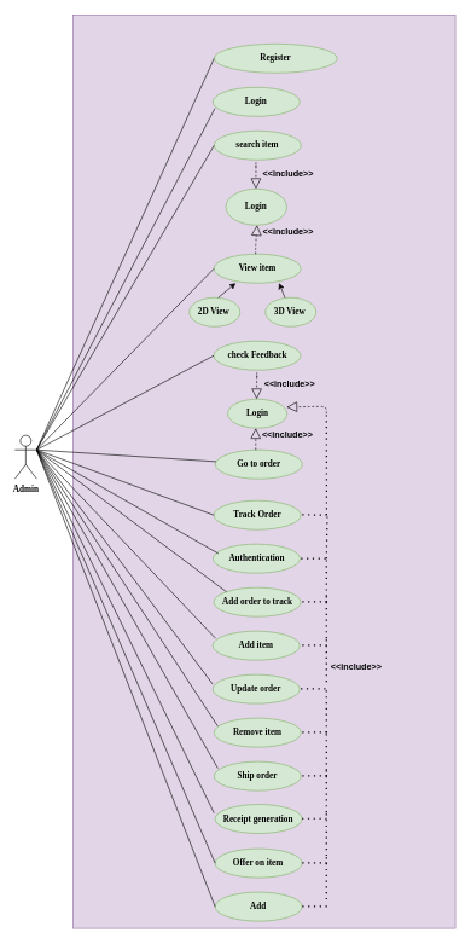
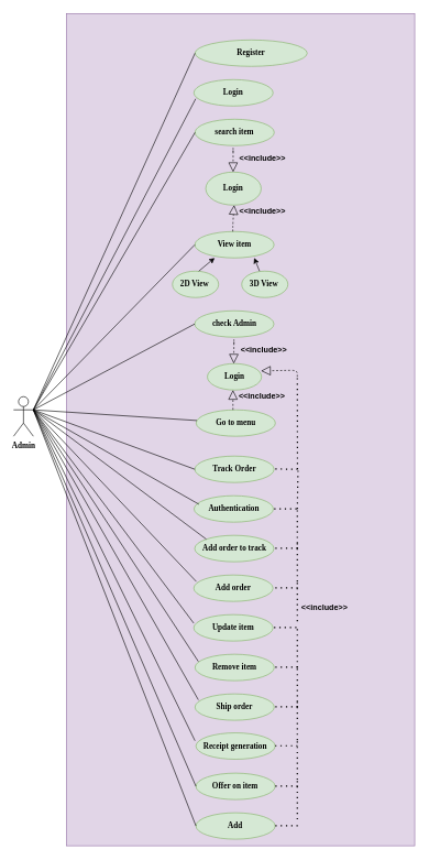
  <mxCell id="0" />
  <mxCell id="1" parent="0" />
  <mxCell id="2" value="" style="rounded=0;whiteSpace=wrap;html=1;fillColor=#e1d5e7;strokeColor=#9673a6;" parent="1" vertex="1"><mxGeometry x="100" y="20" width="528" height="1260" as="geometry" /></mxCell>
  <mxCell id="3" value="&lt;b&gt;&lt;font face=&quot;Lucida Console&quot;&gt;Admin&lt;/font&gt;&lt;/b&gt;" style="shape=umlActor;verticalLabelPosition=bottom;verticalAlign=top;html=1;outlineConnect=0;" parent="1" vertex="1"><mxGeometry x="20" y="600" width="30" height="60" as="geometry" /></mxCell>
  <mxCell id="4" value="&lt;b&gt;&lt;font face=&quot;Lucida Console&quot;&gt;Register&lt;/font&gt;&lt;/b&gt;" style="ellipse;whiteSpace=wrap;html=1;fillColor=#d5e8d4;strokeColor=#82b366;" parent="1" vertex="1"><mxGeometry x="295" y="60" width="170" height="40" as="geometry" /></mxCell>
  <mxCell id="5" value="&lt;font face=&quot;Lucida Console&quot;&gt;&lt;b&gt;View item&lt;/b&gt;&lt;/font&gt;" style="ellipse;whiteSpace=wrap;html=1;fillColor=#d5e8d4;strokeColor=#82b366;" parent="1" vertex="1"><mxGeometry x="294.75" y="350" width="120" height="40" as="geometry" /></mxCell>
  <mxCell id="6" value="&lt;font face=&quot;Lucida Console&quot;&gt;&lt;b&gt;2D View&amp;nbsp;&lt;/b&gt;&lt;/font&gt;" style="ellipse;whiteSpace=wrap;html=1;fillColor=#d5e8d4;strokeColor=#82b366;" parent="1" vertex="1"><mxGeometry x="260.75" y="410" width="70" height="40" as="geometry" /></mxCell>
  <mxCell id="7" value="&lt;font face=&quot;Lucida Console&quot;&gt;&lt;b&gt;3D View&amp;nbsp;&lt;/b&gt;&lt;/font&gt;" style="ellipse;whiteSpace=wrap;html=1;fillColor=#d5e8d4;strokeColor=#82b366;" parent="1" vertex="1"><mxGeometry x="365.75" y="410" width="70" height="40" as="geometry" /></mxCell>
- <mxCell id="8" value="&lt;font face=&quot;Lucida Console&quot;&gt;&lt;b&gt;Go to order&lt;/b&gt;&lt;/font&gt;" style="ellipse;whiteSpace=wrap;html=1;fillColor=#d5e8d4;strokeColor=#82b366;" parent="1" vertex="1"><mxGeometry x="296.75" y="620" width="120" height="40" as="geometry" /></mxCell>
- <mxCell id="9" value="&lt;font face=&quot;Lucida Console&quot;&gt;&lt;b&gt;check Feedback&lt;/b&gt;&lt;/font&gt;" style="ellipse;whiteSpace=wrap;html=1;fillColor=#d5e8d4;strokeColor=#82b366;" parent="1" vertex="1"><mxGeometry x="294.5" y="470" width="120" height="40" as="geometry" /></mxCell>
+ <mxCell id="8" value="&lt;font face=&quot;Lucida Console&quot;&gt;&lt;b&gt;Go to menu&lt;/b&gt;&lt;/font&gt;" style="ellipse;whiteSpace=wrap;html=1;fillColor=#d5e8d4;strokeColor=#82b366;" parent="1" vertex="1"><mxGeometry x="296.75" y="620" width="120" height="40" as="geometry" /></mxCell>
+ <mxCell id="9" value="&lt;font face=&quot;Lucida Console&quot;&gt;&lt;b&gt;check Admin&lt;/b&gt;&lt;/font&gt;" style="ellipse;whiteSpace=wrap;html=1;fillColor=#d5e8d4;strokeColor=#82b366;" parent="1" vertex="1"><mxGeometry x="294.5" y="470" width="120" height="40" as="geometry" /></mxCell>
  <mxCell id="10" value="" style="endArrow=classic;html=1;exitX=0.571;exitY=0;exitDx=0;exitDy=0;exitPerimeter=0;" parent="1" source="6" edge="1"><mxGeometry width="50" height="50" relative="1" as="geometry"><mxPoint x="274.75" y="440" as="sourcePoint" /><mxPoint x="324.75" y="390" as="targetPoint" /></mxGeometry></mxCell>
  <mxCell id="11" value="" style="endArrow=classic;html=1;" parent="1" edge="1"><mxGeometry width="50" height="50" relative="1" as="geometry"><mxPoint x="392.75" y="410" as="sourcePoint" /><mxPoint x="384.75" y="390" as="targetPoint" /></mxGeometry></mxCell>
  <mxCell id="12" value="&lt;font face=&quot;Lucida Console&quot;&gt;&lt;b&gt;Login&lt;/b&gt;&lt;/font&gt;" style="ellipse;whiteSpace=wrap;html=1;fillColor=#d5e8d4;strokeColor=#82b366;" parent="1" vertex="1"><mxGeometry x="311.25" y="260" width="84" height="50" as="geometry" /></mxCell>
  <mxCell id="13" value="&lt;font face=&quot;Lucida Console&quot;&gt;&lt;b&gt;search item&lt;/b&gt;&lt;/font&gt;" style="ellipse;whiteSpace=wrap;html=1;fillColor=#d5e8d4;strokeColor=#82b366;" parent="1" vertex="1"><mxGeometry x="295" y="180" width="120" height="40" as="geometry" /></mxCell>
  <mxCell id="14" value="&lt;b&gt;&amp;lt;&amp;lt;include&amp;gt;&amp;gt;&lt;/b&gt;" style="text;html=1;strokeColor=none;fillColor=none;align=center;verticalAlign=middle;whiteSpace=wrap;rounded=0;fontSize=12;rotation=0;" parent="1" vertex="1"><mxGeometry x="380" y="300" width="35" height="40" as="geometry" /></mxCell>
  <mxCell id="15" value="&lt;font face=&quot;Lucida Console&quot;&gt;&lt;b&gt;Login&lt;/b&gt;&lt;/font&gt;" style="ellipse;whiteSpace=wrap;html=1;fillColor=#d5e8d4;strokeColor=#82b366;" parent="1" vertex="1"><mxGeometry x="313.75" y="550" width="82" height="40" as="geometry" /></mxCell>
  <mxCell id="16" value="" style="endArrow=block;dashed=1;endFill=0;endSize=12;html=1;" parent="1" edge="1"><mxGeometry width="160" relative="1" as="geometry"><mxPoint x="352.75" y="230" as="sourcePoint" /><mxPoint x="352.75" y="260" as="targetPoint" /><Array as="points"><mxPoint x="352.75" y="220" /></Array></mxGeometry></mxCell>
  <mxCell id="17" value="" style="endArrow=block;dashed=1;endFill=0;endSize=12;html=1;" parent="1" edge="1"><mxGeometry width="160" relative="1" as="geometry"><mxPoint x="352.25" y="350" as="sourcePoint" /><mxPoint x="354.25" y="310" as="targetPoint" /><Array as="points"><mxPoint x="352.25" y="340" /></Array></mxGeometry></mxCell>
  <mxCell id="18" value="&lt;b&gt;&amp;lt;&amp;lt;include&amp;gt;&amp;gt;&lt;/b&gt;" style="text;html=1;strokeColor=none;fillColor=none;align=center;verticalAlign=middle;whiteSpace=wrap;rounded=0;fontSize=12;rotation=0;" parent="1" vertex="1"><mxGeometry x="380" y="220" width="35" height="40" as="geometry" /></mxCell>
  <mxCell id="19" value="" style="endArrow=block;dashed=1;endFill=0;endSize=12;html=1;" parent="1" edge="1"><mxGeometry width="160" relative="1" as="geometry"><mxPoint x="354" y="520" as="sourcePoint" /><mxPoint x="353.75" y="550" as="targetPoint" /><Array as="points"><mxPoint x="354" y="510" /></Array></mxGeometry></mxCell>
  <mxCell id="20" value="&lt;b&gt;&amp;lt;&amp;lt;include&amp;gt;&amp;gt;&lt;/b&gt;" style="text;html=1;strokeColor=none;fillColor=none;align=center;verticalAlign=middle;whiteSpace=wrap;rounded=0;fontSize=12;rotation=0;" parent="1" vertex="1"><mxGeometry x="381.75" y="510" width="35" height="40" as="geometry" /></mxCell>
  <mxCell id="21" value="" style="endArrow=block;dashed=1;endFill=0;endSize=12;html=1;" parent="1" edge="1"><mxGeometry width="160" relative="1" as="geometry"><mxPoint x="352.5" y="620" as="sourcePoint" /><mxPoint x="352.5" y="590" as="targetPoint" /><Array as="points" /></mxGeometry></mxCell>
  <mxCell id="22" value="&lt;font face=&quot;Lucida Console&quot;&gt;&lt;b&gt;Login&lt;/b&gt;&lt;/font&gt;" style="ellipse;whiteSpace=wrap;html=1;fillColor=#d5e8d4;strokeColor=#82b366;" parent="1" vertex="1"><mxGeometry x="293.25" y="120" width="120" height="40" as="geometry" /></mxCell>
  <mxCell id="23" value="&lt;b&gt;&amp;lt;&amp;lt;include&amp;gt;&amp;gt;&lt;/b&gt;" style="text;html=1;strokeColor=none;fillColor=none;align=center;verticalAlign=middle;whiteSpace=wrap;rounded=0;fontSize=12;rotation=0;" parent="1" vertex="1"><mxGeometry x="378.63" y="580" width="35" height="40" as="geometry" /></mxCell>
  <mxCell id="24" value="&lt;font face=&quot;Lucida Console&quot;&gt;&lt;b&gt;Track Order&lt;/b&gt;&lt;/font&gt;" style="ellipse;whiteSpace=wrap;html=1;fillColor=#d5e8d4;strokeColor=#82b366;" parent="1" vertex="1"><mxGeometry x="294.75" y="690" width="120" height="40" as="geometry" /></mxCell>
  <mxCell id="25" value="" style="endArrow=none;dashed=1;html=1;dashPattern=1 3;strokeWidth=2;" parent="1" edge="1"><mxGeometry width="50" height="50" relative="1" as="geometry"><mxPoint x="416.75" y="709.5" as="sourcePoint" /><mxPoint x="450" y="710" as="targetPoint" /></mxGeometry></mxCell>
  <mxCell id="26" value="" style="endArrow=none;dashed=1;html=1;dashPattern=1 3;strokeWidth=2;" parent="1" edge="1"><mxGeometry width="50" height="50" relative="1" as="geometry"><mxPoint x="450.25" y="710" as="sourcePoint" /><mxPoint x="450" y="570" as="targetPoint" /></mxGeometry></mxCell>
  <mxCell id="27" value="&lt;b&gt;&amp;lt;&amp;lt;include&amp;gt;&amp;gt;&lt;/b&gt;" style="text;html=1;strokeColor=none;fillColor=none;align=center;verticalAlign=middle;whiteSpace=wrap;rounded=0;fontSize=12;rotation=0;" parent="1" vertex="1"><mxGeometry x="474.13" y="900" width="35" height="40" as="geometry" /></mxCell>
  <mxCell id="28" value="&lt;font face=&quot;Lucida Console&quot;&gt;&lt;b&gt;Authentication&lt;/b&gt;&lt;/font&gt;" style="ellipse;whiteSpace=wrap;html=1;fillColor=#d5e8d4;strokeColor=#82b366;" parent="1" vertex="1"><mxGeometry x="293.63" y="750" width="120" height="40" as="geometry" /></mxCell>
  <mxCell id="29" value="&lt;font face=&quot;Lucida Console&quot;&gt;&lt;b&gt;Add order to track&lt;/b&gt;&lt;/font&gt;" style="ellipse;whiteSpace=wrap;html=1;fillColor=#d5e8d4;strokeColor=#82b366;" parent="1" vertex="1"><mxGeometry x="294.5" y="810" width="120" height="40" as="geometry" /></mxCell>
- <mxCell id="30" value="&lt;font face=&quot;Lucida Console&quot;&gt;&lt;b&gt;Add item&lt;/b&gt;&lt;/font&gt;" style="ellipse;whiteSpace=wrap;html=1;fillColor=#d5e8d4;strokeColor=#82b366;" parent="1" vertex="1"><mxGeometry x="293.13" y="870" width="120" height="40" as="geometry" /></mxCell>
+ <mxCell id="30" value="&lt;font face=&quot;Lucida Console&quot;&gt;&lt;b&gt;Add order&lt;/b&gt;&lt;/font&gt;" style="ellipse;whiteSpace=wrap;html=1;fillColor=#d5e8d4;strokeColor=#82b366;" parent="1" vertex="1"><mxGeometry x="293.13" y="870" width="120" height="40" as="geometry" /></mxCell>
  <mxCell id="31" value="&lt;font face=&quot;Lucida Console&quot;&gt;&lt;b&gt;Ship order&lt;/b&gt;&lt;/font&gt;" style="ellipse;whiteSpace=wrap;html=1;fillColor=#d5e8d4;strokeColor=#82b366;" parent="1" vertex="1"><mxGeometry x="295" y="1050" width="120" height="40" as="geometry" /></mxCell>
  <mxCell id="32" value="&lt;font face=&quot;Lucida Console&quot;&gt;&lt;b&gt;Add&lt;/b&gt;&lt;/font&gt;" style="ellipse;whiteSpace=wrap;html=1;fillColor=#d5e8d4;strokeColor=#82b366;" parent="1" vertex="1"><mxGeometry x="296.38" y="1230" width="120" height="40" as="geometry" /></mxCell>
  <mxCell id="33" value="&lt;font face=&quot;Lucida Console&quot;&gt;&lt;b&gt;Receipt generation&lt;/b&gt;&lt;/font&gt;" style="ellipse;whiteSpace=wrap;html=1;fillColor=#d5e8d4;strokeColor=#82b366;" parent="1" vertex="1"><mxGeometry x="296.38" y="1109" width="120" height="40" as="geometry" /></mxCell>
  <mxCell id="34" value="&lt;font face=&quot;Lucida Console&quot;&gt;&lt;b&gt;Offer on item&lt;/b&gt;&lt;/font&gt;" style="ellipse;whiteSpace=wrap;html=1;fillColor=#d5e8d4;strokeColor=#82b366;" parent="1" vertex="1"><mxGeometry x="296.38" y="1170" width="120" height="40" as="geometry" /></mxCell>
  <mxCell id="35" value="&lt;font face=&quot;Lucida Console&quot;&gt;&lt;b&gt;Remove item&lt;/b&gt;&lt;/font&gt;" style="ellipse;whiteSpace=wrap;html=1;fillColor=#d5e8d4;strokeColor=#82b366;" parent="1" vertex="1"><mxGeometry x="295" y="990" width="120" height="40" as="geometry" /></mxCell>
- <mxCell id="36" value="&lt;font face=&quot;Lucida Console&quot;&gt;&lt;b&gt;Update order&lt;/b&gt;&lt;/font&gt;" style="ellipse;whiteSpace=wrap;html=1;fillColor=#d5e8d4;strokeColor=#82b366;" parent="1" vertex="1"><mxGeometry x="293.13" y="930" width="120" height="40" as="geometry" /></mxCell>
+ <mxCell id="36" value="&lt;font face=&quot;Lucida Console&quot;&gt;&lt;b&gt;Update item&lt;/b&gt;&lt;/font&gt;" style="ellipse;whiteSpace=wrap;html=1;fillColor=#d5e8d4;strokeColor=#82b366;" parent="1" vertex="1"><mxGeometry x="293.13" y="930" width="120" height="40" as="geometry" /></mxCell>
  <mxCell id="37" value="" style="endArrow=none;dashed=1;html=1;dashPattern=1 3;strokeWidth=2;" parent="1" edge="1"><mxGeometry width="50" height="50" relative="1" as="geometry"><mxPoint x="415" y="770" as="sourcePoint" /><mxPoint x="450" y="770" as="targetPoint" /></mxGeometry></mxCell>
  <mxCell id="38" value="" style="endArrow=block;dashed=1;endFill=0;endSize=12;html=1;entryX=0.991;entryY=0.275;entryDx=0;entryDy=0;entryPerimeter=0;" parent="1" target="15" edge="1"><mxGeometry width="160" relative="1" as="geometry"><mxPoint x="450" y="570" as="sourcePoint" /><mxPoint x="452" y="530" as="targetPoint" /><Array as="points"><mxPoint x="450" y="560" /></Array></mxGeometry></mxCell>
  <mxCell id="39" value="" style="endArrow=none;dashed=1;html=1;dashPattern=1 3;strokeWidth=2;" parent="1" edge="1"><mxGeometry width="50" height="50" relative="1" as="geometry"><mxPoint x="450" y="770" as="sourcePoint" /><mxPoint x="451.13" y="710" as="targetPoint" /></mxGeometry></mxCell>
  <mxCell id="40" value="" style="endArrow=none;dashed=1;html=1;dashPattern=1 3;strokeWidth=2;" parent="1" edge="1"><mxGeometry width="50" height="50" relative="1" as="geometry"><mxPoint x="450" y="830" as="sourcePoint" /><mxPoint x="450" y="770" as="targetPoint" /></mxGeometry></mxCell>
  <mxCell id="41" value="" style="endArrow=none;dashed=1;html=1;dashPattern=1 3;strokeWidth=2;" parent="1" edge="1"><mxGeometry width="50" height="50" relative="1" as="geometry"><mxPoint x="416.75" y="829.5" as="sourcePoint" /><mxPoint x="451.75" y="829.5" as="targetPoint" /></mxGeometry></mxCell>
  <mxCell id="42" value="" style="endArrow=none;dashed=1;html=1;dashPattern=1 3;strokeWidth=2;" parent="1" edge="1"><mxGeometry width="50" height="50" relative="1" as="geometry"><mxPoint x="416.75" y="889.5" as="sourcePoint" /><mxPoint x="451.75" y="889.5" as="targetPoint" /></mxGeometry></mxCell>
  <mxCell id="43" value="" style="endArrow=none;dashed=1;html=1;dashPattern=1 3;strokeWidth=2;" parent="1" edge="1"><mxGeometry width="50" height="50" relative="1" as="geometry"><mxPoint x="414.75" y="949.5" as="sourcePoint" /><mxPoint x="449.75" y="949.5" as="targetPoint" /></mxGeometry></mxCell>
  <mxCell id="44" value="" style="endArrow=none;dashed=1;html=1;dashPattern=1 3;strokeWidth=2;" parent="1" edge="1"><mxGeometry width="50" height="50" relative="1" as="geometry"><mxPoint x="416.75" y="1009.5" as="sourcePoint" /><mxPoint x="451.75" y="1009.5" as="targetPoint" /></mxGeometry></mxCell>
  <mxCell id="45" value="" style="endArrow=none;dashed=1;html=1;dashPattern=1 3;strokeWidth=2;" parent="1" edge="1"><mxGeometry width="50" height="50" relative="1" as="geometry"><mxPoint x="450" y="880" as="sourcePoint" /><mxPoint x="450" y="820" as="targetPoint" /></mxGeometry></mxCell>
  <mxCell id="46" value="" style="endArrow=none;dashed=1;html=1;dashPattern=1 3;strokeWidth=2;" parent="1" edge="1"><mxGeometry width="50" height="50" relative="1" as="geometry"><mxPoint x="450" y="940" as="sourcePoint" /><mxPoint x="450" y="880" as="targetPoint" /></mxGeometry></mxCell>
  <mxCell id="47" value="" style="endArrow=none;dashed=1;html=1;dashPattern=1 3;strokeWidth=2;" parent="1" edge="1"><mxGeometry width="50" height="50" relative="1" as="geometry"><mxPoint x="450" y="1010" as="sourcePoint" /><mxPoint x="450" y="950" as="targetPoint" /></mxGeometry></mxCell>
  <mxCell id="48" value="" style="endArrow=none;dashed=1;html=1;dashPattern=1 3;strokeWidth=2;" parent="1" edge="1"><mxGeometry width="50" height="50" relative="1" as="geometry"><mxPoint x="416.75" y="1069.5" as="sourcePoint" /><mxPoint x="451.75" y="1069.5" as="targetPoint" /></mxGeometry></mxCell>
  <mxCell id="49" value="" style="endArrow=none;dashed=1;html=1;dashPattern=1 3;strokeWidth=2;" parent="1" edge="1"><mxGeometry width="50" height="50" relative="1" as="geometry"><mxPoint x="416.38" y="1128.5" as="sourcePoint" /><mxPoint x="451.38" y="1128.5" as="targetPoint" /></mxGeometry></mxCell>
  <mxCell id="50" value="" style="endArrow=none;dashed=1;html=1;dashPattern=1 3;strokeWidth=2;" parent="1" edge="1"><mxGeometry width="50" height="50" relative="1" as="geometry"><mxPoint x="416.75" y="1189.5" as="sourcePoint" /><mxPoint x="451.75" y="1189.5" as="targetPoint" /></mxGeometry></mxCell>
  <mxCell id="51" value="" style="endArrow=none;dashed=1;html=1;dashPattern=1 3;strokeWidth=2;" parent="1" edge="1"><mxGeometry width="50" height="50" relative="1" as="geometry"><mxPoint x="416.75" y="1249.5" as="sourcePoint" /><mxPoint x="451.75" y="1249.5" as="targetPoint" /></mxGeometry></mxCell>
  <mxCell id="52" value="" style="endArrow=none;dashed=1;html=1;dashPattern=1 3;strokeWidth=2;" parent="1" edge="1"><mxGeometry width="50" height="50" relative="1" as="geometry"><mxPoint x="450" y="1070" as="sourcePoint" /><mxPoint x="450" y="1010" as="targetPoint" /></mxGeometry></mxCell>
  <mxCell id="53" value="" style="endArrow=none;dashed=1;html=1;dashPattern=1 3;strokeWidth=2;" parent="1" edge="1"><mxGeometry width="50" height="50" relative="1" as="geometry"><mxPoint x="450" y="1120" as="sourcePoint" /><mxPoint x="450" y="1060" as="targetPoint" /></mxGeometry></mxCell>
  <mxCell id="54" value="" style="endArrow=none;dashed=1;html=1;dashPattern=1 3;strokeWidth=2;" parent="1" edge="1"><mxGeometry width="50" height="50" relative="1" as="geometry"><mxPoint x="450" y="1180" as="sourcePoint" /><mxPoint x="450" y="1120" as="targetPoint" /></mxGeometry></mxCell>
  <mxCell id="55" value="" style="endArrow=none;dashed=1;html=1;dashPattern=1 3;strokeWidth=2;" parent="1" edge="1"><mxGeometry width="50" height="50" relative="1" as="geometry"><mxPoint x="450" y="1240" as="sourcePoint" /><mxPoint x="450" y="1180" as="targetPoint" /></mxGeometry></mxCell>
  <mxCell id="56" value="" style="endArrow=none;html=1;entryX=0;entryY=0.5;entryDx=0;entryDy=0;" parent="1" target="4" edge="1"><mxGeometry width="50" height="50" relative="1" as="geometry"><mxPoint x="50" y="620" as="sourcePoint" /><mxPoint x="100" y="570" as="targetPoint" /></mxGeometry></mxCell>
  <mxCell id="57" value="" style="endArrow=none;html=1;entryX=0.023;entryY=0.725;entryDx=0;entryDy=0;entryPerimeter=0;" parent="1" target="22" edge="1"><mxGeometry width="50" height="50" relative="1" as="geometry"><mxPoint x="50" y="620" as="sourcePoint" /><mxPoint x="100" y="570" as="targetPoint" /></mxGeometry></mxCell>
  <mxCell id="58" value="" style="endArrow=none;html=1;entryX=0;entryY=0.5;entryDx=0;entryDy=0;" parent="1" target="13" edge="1"><mxGeometry width="50" height="50" relative="1" as="geometry"><mxPoint x="50" y="620" as="sourcePoint" /><mxPoint x="100" y="570" as="targetPoint" /></mxGeometry></mxCell>
  <mxCell id="59" value="" style="endArrow=none;html=1;entryX=0;entryY=0.5;entryDx=0;entryDy=0;" parent="1" target="5" edge="1"><mxGeometry width="50" height="50" relative="1" as="geometry"><mxPoint x="50" y="620" as="sourcePoint" /><mxPoint x="100" y="570" as="targetPoint" /></mxGeometry></mxCell>
  <mxCell id="60" value="" style="endArrow=none;html=1;entryX=0;entryY=0.5;entryDx=0;entryDy=0;" parent="1" target="9" edge="1"><mxGeometry width="50" height="50" relative="1" as="geometry"><mxPoint x="50" y="620" as="sourcePoint" /><mxPoint x="100" y="570" as="targetPoint" /></mxGeometry></mxCell>
  <mxCell id="61" value="" style="endArrow=none;html=1;" parent="1" source="8" edge="1"><mxGeometry width="50" height="50" relative="1" as="geometry"><mxPoint x="0" y="670" as="sourcePoint" /><mxPoint x="50" y="620" as="targetPoint" /></mxGeometry></mxCell>
  <mxCell id="62" value="" style="endArrow=none;html=1;exitX=0;exitY=0.5;exitDx=0;exitDy=0;" parent="1" source="24" edge="1"><mxGeometry width="50" height="50" relative="1" as="geometry"><mxPoint x="0" y="670" as="sourcePoint" /><mxPoint x="50" y="620" as="targetPoint" /></mxGeometry></mxCell>
  <mxCell id="63" value="" style="endArrow=none;html=1;exitX=0.061;exitY=0.325;exitDx=0;exitDy=0;exitPerimeter=0;" parent="1" source="28" edge="1"><mxGeometry width="50" height="50" relative="1" as="geometry"><mxPoint x="0" y="670" as="sourcePoint" /><mxPoint x="50" y="620" as="targetPoint" /></mxGeometry></mxCell>
  <mxCell id="64" value="" style="endArrow=none;html=1;exitX=0;exitY=0;exitDx=0;exitDy=0;" parent="1" source="29" edge="1"><mxGeometry width="50" height="50" relative="1" as="geometry"><mxPoint x="0" y="670" as="sourcePoint" /><mxPoint x="50" y="620" as="targetPoint" /></mxGeometry></mxCell>
  <mxCell id="65" value="" style="endArrow=none;html=1;exitX=0.032;exitY=0.25;exitDx=0;exitDy=0;exitPerimeter=0;" parent="1" source="30" edge="1"><mxGeometry width="50" height="50" relative="1" as="geometry"><mxPoint x="0" y="670" as="sourcePoint" /><mxPoint x="50" y="620" as="targetPoint" /></mxGeometry></mxCell>
  <mxCell id="66" value="" style="endArrow=none;html=1;exitX=-0.001;exitY=0.325;exitDx=0;exitDy=0;exitPerimeter=0;" parent="1" source="36" edge="1"><mxGeometry width="50" height="50" relative="1" as="geometry"><mxPoint x="0" y="670" as="sourcePoint" /><mxPoint x="50" y="620" as="targetPoint" /></mxGeometry></mxCell>
  <mxCell id="67" value="" style="endArrow=none;html=1;exitX=0.042;exitY=0.275;exitDx=0;exitDy=0;exitPerimeter=0;" parent="1" source="35" edge="1"><mxGeometry width="50" height="50" relative="1" as="geometry"><mxPoint x="0" y="670" as="sourcePoint" /><mxPoint x="50" y="620" as="targetPoint" /></mxGeometry></mxCell>
  <mxCell id="68" value="" style="endArrow=none;html=1;exitX=0.042;exitY=0.225;exitDx=0;exitDy=0;exitPerimeter=0;" parent="1" source="31" edge="1"><mxGeometry width="50" height="50" relative="1" as="geometry"><mxPoint x="0" y="670" as="sourcePoint" /><mxPoint x="50" y="620" as="targetPoint" /></mxGeometry></mxCell>
  <mxCell id="69" value="" style="endArrow=none;html=1;exitX=-0.012;exitY=0.3;exitDx=0;exitDy=0;exitPerimeter=0;" parent="1" source="33" edge="1"><mxGeometry width="50" height="50" relative="1" as="geometry"><mxPoint x="0" y="670" as="sourcePoint" /><mxPoint x="50" y="620" as="targetPoint" /></mxGeometry></mxCell>
  <mxCell id="70" value="" style="endArrow=none;html=1;exitX=0;exitY=0.5;exitDx=0;exitDy=0;" parent="1" source="34" edge="1"><mxGeometry width="50" height="50" relative="1" as="geometry"><mxPoint x="0" y="670" as="sourcePoint" /><mxPoint x="50" y="620" as="targetPoint" /></mxGeometry></mxCell>
  <mxCell id="71" value="" style="endArrow=none;html=1;exitX=0;exitY=0.5;exitDx=0;exitDy=0;" parent="1" source="32" edge="1"><mxGeometry width="50" height="50" relative="1" as="geometry"><mxPoint x="0" y="670" as="sourcePoint" /><mxPoint x="50" y="620" as="targetPoint" /></mxGeometry></mxCell>
